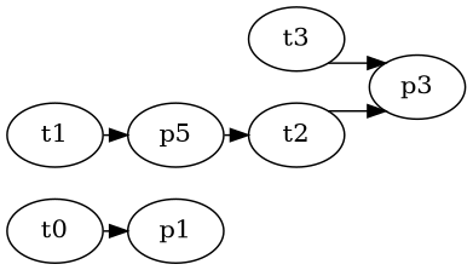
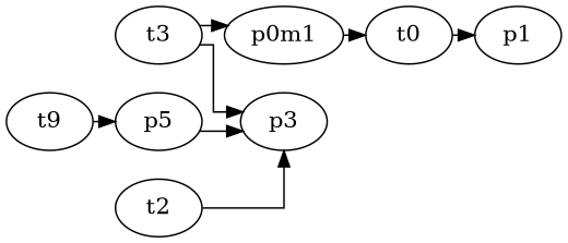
  digraph {
    nodesep=0.25
    rankdir=LR
    ranksep=0.2
    splines=ortho
+   p0m1
    t0
    p1
    n4 [label=p5]
-   t1
+   t1 [label=t9]
    t2
    p3
    t3
+   p0m1 -> t0
    t0 -> p1
-   n4 -> t2
+   n4 -> p3
    t1 -> n4
    t2 -> p3
+   t3 -> p0m1 [topath="bend left"]
    t3 -> p3
  }
